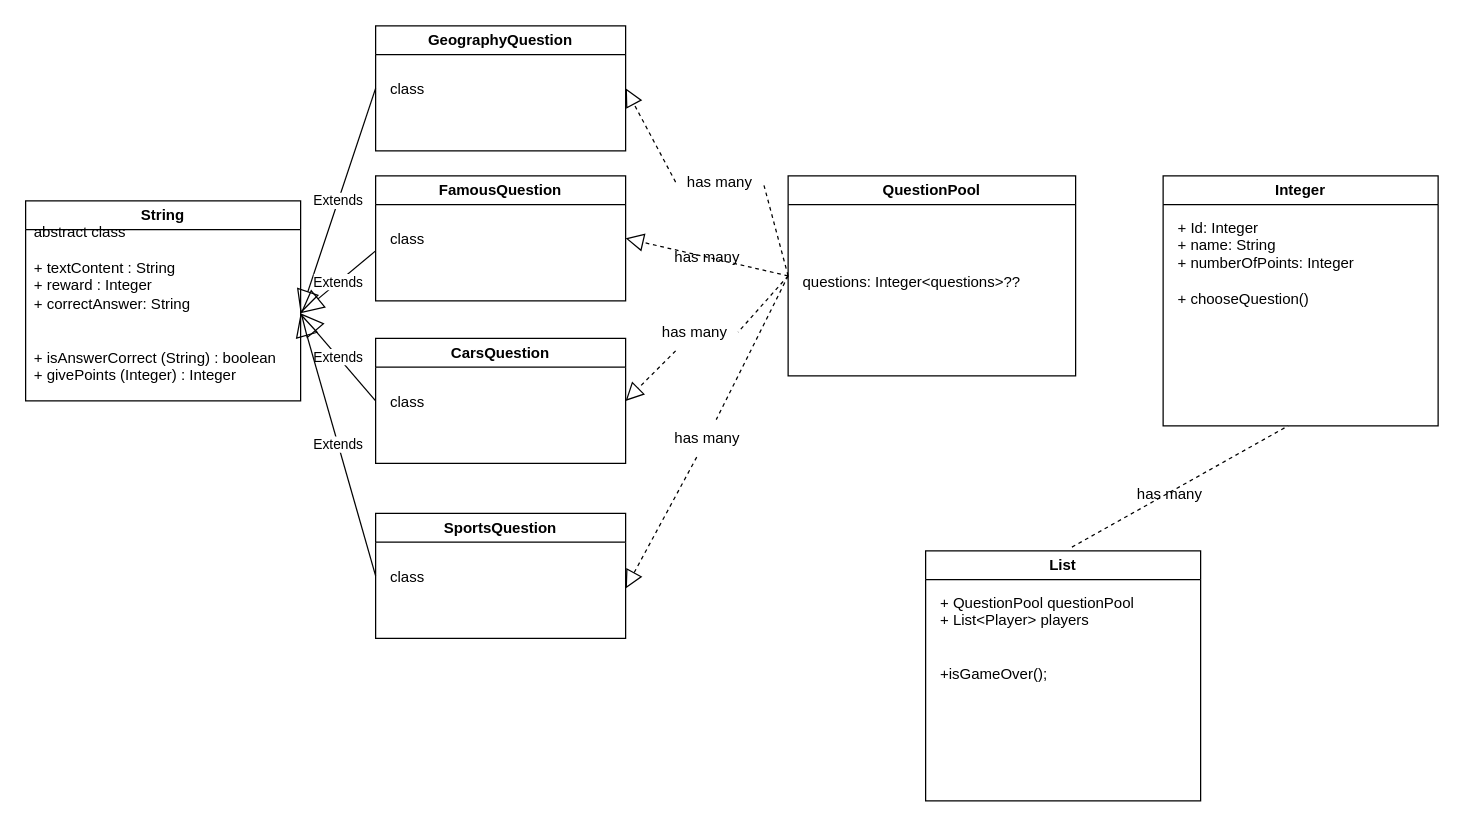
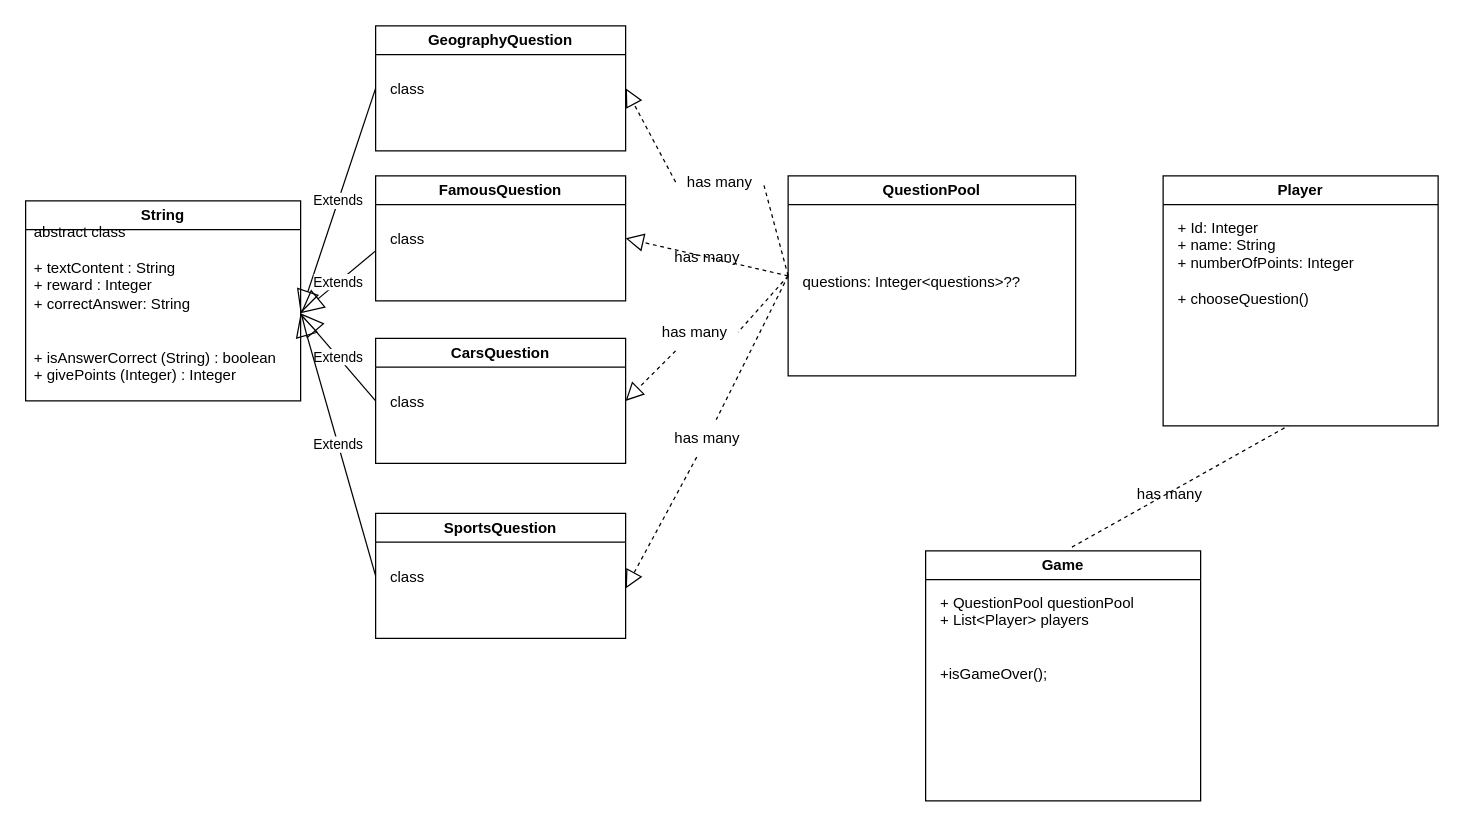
  <mxCell id="0" />
  <mxCell id="1" parent="0" />
  <mxCell id="2" value="String" style="swimlane;whiteSpace=wrap;html=1;" parent="1" vertex="1"><mxGeometry x="20" y="160" width="220" height="160" as="geometry" /></mxCell>
  <mxCell id="3" value="&lt;div&gt;&lt;br&gt;&lt;/div&gt;&lt;div&gt;abstract class&lt;br&gt;&lt;/div&gt;&lt;div&gt;&lt;br&gt;&lt;/div&gt;&lt;div&gt;+ textContent : String&lt;/div&gt;&lt;div&gt;+ reward : Integer&lt;/div&gt;&lt;div&gt;+ correctAnswer: String&lt;/div&gt;&lt;div&gt;&lt;br&gt;&lt;/div&gt;&lt;div&gt;&lt;br&gt;&lt;/div&gt;&lt;div&gt;+ isAnswerCorrect (String) : boolean&lt;/div&gt;&lt;div&gt;+ givePoints (Integer) : Integer&lt;br&gt;&lt;/div&gt;" style="text;html=1;align=left;verticalAlign=middle;resizable=0;points=[];autosize=1;strokeColor=none;fillColor=none;" parent="2" vertex="1"><mxGeometry x="5" y="-5" width="210" height="160" as="geometry" /></mxCell>
- <mxCell id="4" value="Integer" style="swimlane;whiteSpace=wrap;html=1;" parent="1" vertex="1"><mxGeometry x="930" y="140" width="220" height="200" as="geometry" /></mxCell>
+ <mxCell id="4" value="Player" style="swimlane;whiteSpace=wrap;html=1;" parent="1" vertex="1"><mxGeometry x="930" y="140" width="220" height="200" as="geometry" /></mxCell>
  <mxCell id="5" value="+ Id: Integer&lt;br&gt;+ name: String&lt;br&gt;&lt;div&gt;+ numberOfPoints: Integer&lt;/div&gt;&lt;div&gt;&lt;br&gt;&lt;/div&gt;&lt;div&gt;+ chooseQuestion()&lt;br&gt;&lt;/div&gt;" style="text;html=1;align=left;verticalAlign=middle;resizable=0;points=[];autosize=1;strokeColor=none;fillColor=none;" parent="4" vertex="1"><mxGeometry x="10" y="25" width="160" height="90" as="geometry" /></mxCell>
  <mxCell id="6" value="GeographyQuestion" style="swimlane;whiteSpace=wrap;html=1;" vertex="1" parent="1"><mxGeometry x="300" y="20" width="200" height="100" as="geometry" /></mxCell>
  <mxCell id="7" value="&lt;div&gt;class&lt;br&gt;&lt;/div&gt;&lt;div&gt;&lt;br&gt;&lt;/div&gt;&lt;div&gt;&amp;nbsp;&lt;br&gt;&lt;/div&gt;" style="text;html=1;align=left;verticalAlign=middle;resizable=0;points=[];autosize=1;strokeColor=none;fillColor=none;" vertex="1" parent="6"><mxGeometry x="10" y="35" width="50" height="60" as="geometry" /></mxCell>
  <mxCell id="8" value="FamousQuestion" style="swimlane;whiteSpace=wrap;html=1;" vertex="1" parent="1"><mxGeometry x="300" y="140" width="200" height="100" as="geometry" /></mxCell>
  <mxCell id="9" value="&lt;div&gt;class&lt;br&gt;&lt;/div&gt;&lt;div&gt;&lt;br&gt;&lt;/div&gt;&lt;div&gt;&amp;nbsp;&lt;br&gt;&lt;/div&gt;" style="text;html=1;align=left;verticalAlign=middle;resizable=0;points=[];autosize=1;strokeColor=none;fillColor=none;" vertex="1" parent="8"><mxGeometry x="10" y="35" width="50" height="60" as="geometry" /></mxCell>
  <mxCell id="10" value="CarsQuestion" style="swimlane;whiteSpace=wrap;html=1;" vertex="1" parent="1"><mxGeometry x="300" y="270" width="200" height="100" as="geometry" /></mxCell>
  <mxCell id="11" value="&lt;div&gt;class&lt;br&gt;&lt;/div&gt;&lt;div&gt;&lt;br&gt;&lt;/div&gt;&lt;div&gt;&amp;nbsp;&lt;br&gt;&lt;/div&gt;" style="text;html=1;align=left;verticalAlign=middle;resizable=0;points=[];autosize=1;strokeColor=none;fillColor=none;" vertex="1" parent="10"><mxGeometry x="10" y="35" width="50" height="60" as="geometry" /></mxCell>
  <mxCell id="12" value="SportsQuestion" style="swimlane;whiteSpace=wrap;html=1;startSize=23;" vertex="1" parent="1"><mxGeometry x="300" y="410" width="200" height="100" as="geometry" /></mxCell>
  <mxCell id="13" value="&lt;div&gt;class&lt;br&gt;&lt;/div&gt;&lt;div&gt;&lt;br&gt;&lt;/div&gt;&lt;div&gt;&amp;nbsp;&lt;br&gt;&lt;/div&gt;" style="text;html=1;align=left;verticalAlign=middle;resizable=0;points=[];autosize=1;strokeColor=none;fillColor=none;" vertex="1" parent="12"><mxGeometry x="10" y="35" width="50" height="60" as="geometry" /></mxCell>
  <mxCell id="14" value="QuestionPool" style="swimlane;whiteSpace=wrap;html=1;" vertex="1" parent="1"><mxGeometry x="630" y="140" width="230" height="160" as="geometry" /></mxCell>
  <mxCell id="15" value="questions: Integer&amp;lt;questions&amp;gt;??" style="text;html=1;align=left;verticalAlign=middle;resizable=0;points=[];autosize=1;strokeColor=none;fillColor=none;" vertex="1" parent="14"><mxGeometry x="10" y="70" width="200" height="30" as="geometry" /></mxCell>
  <mxCell id="16" value="" style="endArrow=block;dashed=1;endFill=0;endSize=12;html=1;rounded=0;entryX=1;entryY=0.5;entryDx=0;entryDy=0;exitX=0;exitY=0.5;exitDx=0;exitDy=0;startArrow=none;" edge="1" parent="1" source="17" target="6"><mxGeometry width="160" relative="1" as="geometry"><mxPoint x="620" y="220" as="sourcePoint" /><mxPoint x="760" y="210" as="targetPoint" /></mxGeometry></mxCell>
  <mxCell id="17" value="has many" style="text;html=1;align=center;verticalAlign=middle;resizable=0;points=[];autosize=1;strokeColor=none;fillColor=none;" vertex="1" parent="1"><mxGeometry x="540" y="130" width="70" height="30" as="geometry" /></mxCell>
  <mxCell id="18" value="" style="endArrow=none;dashed=1;endFill=0;endSize=12;html=1;rounded=0;entryX=1;entryY=0.5;entryDx=0;entryDy=0;exitX=0;exitY=0.5;exitDx=0;exitDy=0;" edge="1" parent="1" source="14" target="17"><mxGeometry width="160" relative="1" as="geometry"><mxPoint x="630" y="220" as="sourcePoint" /><mxPoint x="500" y="70" as="targetPoint" /></mxGeometry></mxCell>
  <mxCell id="19" value="" style="endArrow=block;dashed=1;endFill=0;endSize=12;html=1;rounded=0;entryX=1;entryY=0.5;entryDx=0;entryDy=0;startArrow=none;" edge="1" parent="1" target="8"><mxGeometry width="160" relative="1" as="geometry"><mxPoint x="630" y="220" as="sourcePoint" /><mxPoint x="510" y="80" as="targetPoint" /></mxGeometry></mxCell>
  <mxCell id="20" value="" style="endArrow=block;dashed=1;endFill=0;endSize=12;html=1;rounded=0;entryX=1;entryY=0.5;entryDx=0;entryDy=0;startArrow=none;" edge="1" parent="1" source="23" target="10"><mxGeometry width="160" relative="1" as="geometry"><mxPoint x="630" y="220" as="sourcePoint" /><mxPoint x="510" y="80" as="targetPoint" /></mxGeometry></mxCell>
  <mxCell id="21" value="" style="endArrow=block;dashed=1;endFill=0;endSize=12;html=1;rounded=0;startArrow=none;" edge="1" parent="1" source="25"><mxGeometry width="160" relative="1" as="geometry"><mxPoint x="630" y="220" as="sourcePoint" /><mxPoint x="500" y="470" as="targetPoint" /></mxGeometry></mxCell>
  <mxCell id="22" value="has many" style="text;html=1;align=center;verticalAlign=middle;resizable=0;points=[];autosize=1;strokeColor=none;fillColor=none;" vertex="1" parent="1"><mxGeometry x="530" y="190" width="70" height="30" as="geometry" /></mxCell>
  <mxCell id="23" value="has many" style="text;html=1;align=center;verticalAlign=middle;resizable=0;points=[];autosize=1;strokeColor=none;fillColor=none;" vertex="1" parent="1"><mxGeometry x="520" y="250" width="70" height="30" as="geometry" /></mxCell>
  <mxCell id="24" value="" style="endArrow=none;dashed=1;endFill=0;endSize=12;html=1;rounded=0;entryX=1;entryY=0.5;entryDx=0;entryDy=0;startArrow=none;" edge="1" parent="1" target="23"><mxGeometry width="160" relative="1" as="geometry"><mxPoint x="630" y="220" as="sourcePoint" /><mxPoint x="500" y="320" as="targetPoint" /></mxGeometry></mxCell>
  <mxCell id="25" value="has many" style="text;html=1;align=center;verticalAlign=middle;resizable=0;points=[];autosize=1;strokeColor=none;fillColor=none;" vertex="1" parent="1"><mxGeometry x="530" y="335" width="70" height="30" as="geometry" /></mxCell>
  <mxCell id="26" value="" style="endArrow=none;dashed=1;endFill=0;endSize=12;html=1;rounded=0;startArrow=none;" edge="1" parent="1" target="25"><mxGeometry width="160" relative="1" as="geometry"><mxPoint x="630" y="220" as="sourcePoint" /><mxPoint x="500" y="470" as="targetPoint" /></mxGeometry></mxCell>
  <mxCell id="27" value="Extends" style="endArrow=block;endSize=16;endFill=0;html=1;rounded=0;exitX=0;exitY=0.5;exitDx=0;exitDy=0;" edge="1" parent="1" source="6"><mxGeometry width="160" relative="1" as="geometry"><mxPoint x="200" y="280" as="sourcePoint" /><mxPoint x="240" y="250" as="targetPoint" /></mxGeometry></mxCell>
  <mxCell id="28" value="Extends" style="endArrow=block;endSize=16;endFill=0;html=1;rounded=0;" edge="1" parent="1"><mxGeometry width="160" relative="1" as="geometry"><mxPoint x="300" y="200" as="sourcePoint" /><mxPoint x="240" y="250" as="targetPoint" /></mxGeometry></mxCell>
  <mxCell id="29" value="Extends" style="endArrow=block;endSize=16;endFill=0;html=1;rounded=0;exitX=0;exitY=0.5;exitDx=0;exitDy=0;" edge="1" parent="1" source="10"><mxGeometry width="160" relative="1" as="geometry"><mxPoint x="300" y="200" as="sourcePoint" /><mxPoint x="240" y="250" as="targetPoint" /></mxGeometry></mxCell>
  <mxCell id="30" value="Extends" style="endArrow=block;endSize=16;endFill=0;html=1;rounded=0;exitX=0;exitY=0.5;exitDx=0;exitDy=0;" edge="1" parent="1" source="12"><mxGeometry width="160" relative="1" as="geometry"><mxPoint x="300" y="200" as="sourcePoint" /><mxPoint x="240" y="250" as="targetPoint" /></mxGeometry></mxCell>
- <mxCell id="31" value="List" style="swimlane;whiteSpace=wrap;html=1;" vertex="1" parent="1"><mxGeometry x="740" y="440" width="220" height="200" as="geometry" /></mxCell>
+ <mxCell id="31" value="Game" style="swimlane;whiteSpace=wrap;html=1;" vertex="1" parent="1"><mxGeometry x="740" y="440" width="220" height="200" as="geometry" /></mxCell>
  <mxCell id="32" value="&lt;div&gt;+ QuestionPool questionPool&lt;/div&gt;&lt;div&gt;+ List&amp;lt;Player&amp;gt; players&lt;/div&gt;&lt;div&gt;&lt;br&gt;&lt;/div&gt;&lt;div&gt;&lt;br&gt;&lt;/div&gt;&lt;div&gt;+isGameOver();&lt;br&gt;&lt;/div&gt;" style="text;html=1;align=left;verticalAlign=middle;resizable=0;points=[];autosize=1;strokeColor=none;fillColor=none;" vertex="1" parent="31"><mxGeometry x="10" y="25" width="170" height="90" as="geometry" /></mxCell>
  <mxCell id="33" value="" style="endArrow=none;dashed=1;endFill=0;endSize=12;html=1;rounded=0;startArrow=none;exitX=0.532;exitY=-0.015;exitDx=0;exitDy=0;exitPerimeter=0;" edge="1" parent="1" source="31"><mxGeometry width="160" relative="1" as="geometry"><mxPoint x="707.5" y="430" as="sourcePoint" /><mxPoint x="1030" y="340" as="targetPoint" /></mxGeometry></mxCell>
  <mxCell id="34" value="has many" style="text;html=1;align=center;verticalAlign=middle;resizable=0;points=[];autosize=1;strokeColor=none;fillColor=none;" vertex="1" parent="1"><mxGeometry x="900" y="380" width="70" height="30" as="geometry" /></mxCell>
